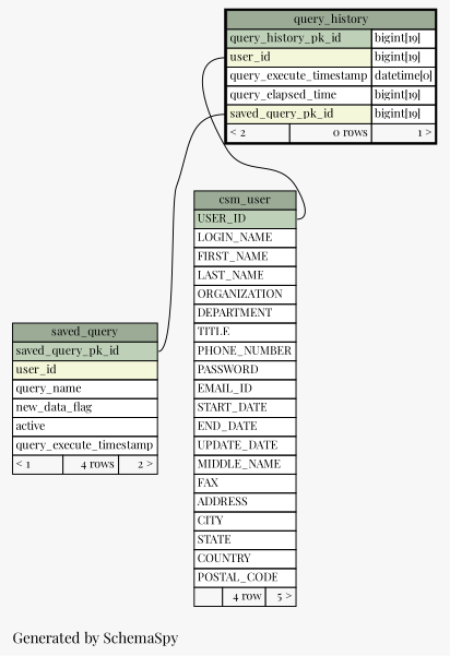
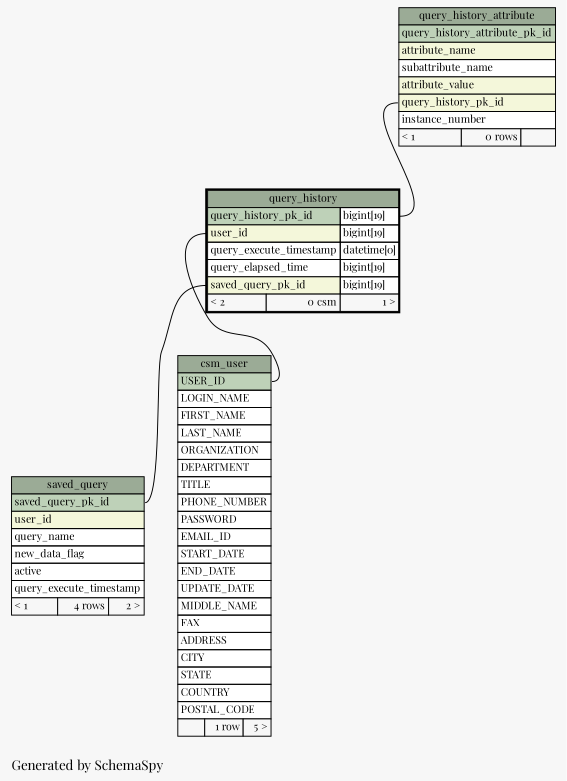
  digraph {
    bgcolor="#f7f7f7"
    fontname="Playfair Display"
    label="\nGenerated by SchemaSpy"
    labeljust=l
    rankdir=TB
    node [fontname="Playfair Display" fontsize=11 shape=plaintext]
    edge [arrowhead=none arrowsize=0.8 arrowtail=crowodot fontname="Playfair Display"]
-   n1 [label=<     <TABLE BORDER="2" CELLBORDER="1" CELLSPACING="0" BGCOLOR="#ffffff">       <TR><TD PORT="query_history.heading" COLSPAN="3" BGCOLOR="#9bab96" ALIGN="CENTER">query_history</TD></TR>       <TR><TD PORT="query_history_pk_id" COLSPAN="2" BGCOLOR="#bed1b8" ALIGN="LEFT">query_history_pk_id</TD><TD PORT="query_history_pk_id.type" ALIGN="LEFT">bigint[19]</TD></TR>       <TR><TD PORT="user_id" COLSPAN="2" BGCOLOR="#f4f7da" ALIGN="LEFT">user_id</TD><TD PORT="user_id.type" ALIGN="LEFT">bigint[19]</TD></TR>       <TR><TD PORT="query_execute_timestamp" COLSPAN="2" ALIGN="LEFT">query_execute_timestamp</TD><TD PORT="query_execute_timestamp.type" ALIGN="LEFT">datetime[0]</TD></TR>       <TR><TD PORT="query_elapsed_time" COLSPAN="2" ALIGN="LEFT">query_elapsed_time</TD><TD PORT="query_elapsed_time.type" ALIGN="LEFT">bigint[19]</TD></TR>       <TR><TD PORT="saved_query_pk_id" COLSPAN="2" BGCOLOR="#f4f7da" ALIGN="LEFT">saved_query_pk_id</TD><TD PORT="saved_query_pk_id.type" ALIGN="LEFT">bigint[19]</TD></TR>       <TR><TD ALIGN="LEFT" BGCOLOR="#f7f7f7">&lt; 2</TD><TD ALIGN="RIGHT" BGCOLOR="#f7f7f7">0 rows</TD><TD ALIGN="RIGHT" BGCOLOR="#f7f7f7">1 &gt;</TD></TR>     </TABLE>>]
+   n1 [label=<     <TABLE BORDER="2" CELLBORDER="1" CELLSPACING="0" BGCOLOR="#ffffff">       <TR><TD PORT="query_history.heading" COLSPAN="3" BGCOLOR="#9bab96" ALIGN="CENTER">query_history</TD></TR>       <TR><TD PORT="query_history_pk_id" COLSPAN="2" BGCOLOR="#bed1b8" ALIGN="LEFT">query_history_pk_id</TD><TD PORT="query_history_pk_id.type" ALIGN="LEFT">bigint[19]</TD></TR>       <TR><TD PORT="user_id" COLSPAN="2" BGCOLOR="#f4f7da" ALIGN="LEFT">user_id</TD><TD PORT="user_id.type" ALIGN="LEFT">bigint[19]</TD></TR>       <TR><TD PORT="query_execute_timestamp" COLSPAN="2" ALIGN="LEFT">query_execute_timestamp</TD><TD PORT="query_execute_timestamp.type" ALIGN="LEFT">datetime[0]</TD></TR>       <TR><TD PORT="query_elapsed_time" COLSPAN="2" ALIGN="LEFT">query_elapsed_time</TD><TD PORT="query_elapsed_time.type" ALIGN="LEFT">bigint[19]</TD></TR>       <TR><TD PORT="saved_query_pk_id" COLSPAN="2" BGCOLOR="#f4f7da" ALIGN="LEFT">saved_query_pk_id</TD><TD PORT="saved_query_pk_id.type" ALIGN="LEFT">bigint[19]</TD></TR>       <TR><TD ALIGN="LEFT" BGCOLOR="#f7f7f7">&lt; 2</TD><TD ALIGN="RIGHT" BGCOLOR="#f7f7f7">0 csm</TD><TD ALIGN="RIGHT" BGCOLOR="#f7f7f7">1 &gt;</TD></TR>     </TABLE>>]
    n2 [label=<     <TABLE BORDER="0" CELLBORDER="1" CELLSPACING="0" BGCOLOR="#ffffff">       <TR><TD PORT="saved_query.heading" COLSPAN="3" BGCOLOR="#9bab96" ALIGN="CENTER">saved_query</TD></TR>       <TR><TD PORT="saved_query_pk_id" COLSPAN="3" BGCOLOR="#bed1b8" ALIGN="LEFT">saved_query_pk_id</TD></TR>       <TR><TD PORT="user_id" COLSPAN="3" BGCOLOR="#f4f7da" ALIGN="LEFT">user_id</TD></TR>       <TR><TD PORT="query_name" COLSPAN="3" ALIGN="LEFT">query_name</TD></TR>       <TR><TD PORT="new_data_flag" COLSPAN="3" ALIGN="LEFT">new_data_flag</TD></TR>       <TR><TD PORT="active" COLSPAN="3" ALIGN="LEFT">active</TD></TR>       <TR><TD PORT="query_execute_timestamp" COLSPAN="3" ALIGN="LEFT">query_execute_timestamp</TD></TR>       <TR><TD ALIGN="LEFT" BGCOLOR="#f7f7f7">&lt; 1</TD><TD ALIGN="RIGHT" BGCOLOR="#f7f7f7">4 rows</TD><TD ALIGN="RIGHT" BGCOLOR="#f7f7f7">2 &gt;</TD></TR>     </TABLE>>]
-   n3 [label=<     <TABLE BORDER="0" CELLBORDER="1" CELLSPACING="0" BGCOLOR="#ffffff">       <TR><TD PORT="csm_user.heading" COLSPAN="3" BGCOLOR="#9bab96" ALIGN="CENTER">csm_user</TD></TR>       <TR><TD PORT="USER_ID" COLSPAN="3" BGCOLOR="#bed1b8" ALIGN="LEFT">USER_ID</TD></TR>       <TR><TD PORT="LOGIN_NAME" COLSPAN="3" ALIGN="LEFT">LOGIN_NAME</TD></TR>       <TR><TD PORT="FIRST_NAME" COLSPAN="3" ALIGN="LEFT">FIRST_NAME</TD></TR>       <TR><TD PORT="LAST_NAME" COLSPAN="3" ALIGN="LEFT">LAST_NAME</TD></TR>       <TR><TD PORT="ORGANIZATION" COLSPAN="3" ALIGN="LEFT">ORGANIZATION</TD></TR>       <TR><TD PORT="DEPARTMENT" COLSPAN="3" ALIGN="LEFT">DEPARTMENT</TD></TR>       <TR><TD PORT="TITLE" COLSPAN="3" ALIGN="LEFT">TITLE</TD></TR>       <TR><TD PORT="PHONE_NUMBER" COLSPAN="3" ALIGN="LEFT">PHONE_NUMBER</TD></TR>       <TR><TD PORT="PASSWORD" COLSPAN="3" ALIGN="LEFT">PASSWORD</TD></TR>       <TR><TD PORT="EMAIL_ID" COLSPAN="3" ALIGN="LEFT">EMAIL_ID</TD></TR>       <TR><TD PORT="START_DATE" COLSPAN="3" ALIGN="LEFT">START_DATE</TD></TR>       <TR><TD PORT="END_DATE" COLSPAN="3" ALIGN="LEFT">END_DATE</TD></TR>       <TR><TD PORT="UPDATE_DATE" COLSPAN="3" ALIGN="LEFT">UPDATE_DATE</TD></TR>       <TR><TD PORT="MIDDLE_NAME" COLSPAN="3" ALIGN="LEFT">MIDDLE_NAME</TD></TR>       <TR><TD PORT="FAX" COLSPAN="3" ALIGN="LEFT">FAX</TD></TR>       <TR><TD PORT="ADDRESS" COLSPAN="3" ALIGN="LEFT">ADDRESS</TD></TR>       <TR><TD PORT="CITY" COLSPAN="3" ALIGN="LEFT">CITY</TD></TR>       <TR><TD PORT="STATE" COLSPAN="3" ALIGN="LEFT">STATE</TD></TR>       <TR><TD PORT="COUNTRY" COLSPAN="3" ALIGN="LEFT">COUNTRY</TD></TR>       <TR><TD PORT="POSTAL_CODE" COLSPAN="3" ALIGN="LEFT">POSTAL_CODE</TD></TR>       <TR><TD ALIGN="LEFT" BGCOLOR="#f7f7f7">  </TD><TD ALIGN="RIGHT" BGCOLOR="#f7f7f7">4 row</TD><TD ALIGN="RIGHT" BGCOLOR="#f7f7f7">5 &gt;</TD></TR>     </TABLE>>]
+   n3 [label=<     <TABLE BORDER="0" CELLBORDER="1" CELLSPACING="0" BGCOLOR="#ffffff">       <TR><TD PORT="csm_user.heading" COLSPAN="3" BGCOLOR="#9bab96" ALIGN="CENTER">csm_user</TD></TR>       <TR><TD PORT="USER_ID" COLSPAN="3" BGCOLOR="#bed1b8" ALIGN="LEFT">USER_ID</TD></TR>       <TR><TD PORT="LOGIN_NAME" COLSPAN="3" ALIGN="LEFT">LOGIN_NAME</TD></TR>       <TR><TD PORT="FIRST_NAME" COLSPAN="3" ALIGN="LEFT">FIRST_NAME</TD></TR>       <TR><TD PORT="LAST_NAME" COLSPAN="3" ALIGN="LEFT">LAST_NAME</TD></TR>       <TR><TD PORT="ORGANIZATION" COLSPAN="3" ALIGN="LEFT">ORGANIZATION</TD></TR>       <TR><TD PORT="DEPARTMENT" COLSPAN="3" ALIGN="LEFT">DEPARTMENT</TD></TR>       <TR><TD PORT="TITLE" COLSPAN="3" ALIGN="LEFT">TITLE</TD></TR>       <TR><TD PORT="PHONE_NUMBER" COLSPAN="3" ALIGN="LEFT">PHONE_NUMBER</TD></TR>       <TR><TD PORT="PASSWORD" COLSPAN="3" ALIGN="LEFT">PASSWORD</TD></TR>       <TR><TD PORT="EMAIL_ID" COLSPAN="3" ALIGN="LEFT">EMAIL_ID</TD></TR>       <TR><TD PORT="START_DATE" COLSPAN="3" ALIGN="LEFT">START_DATE</TD></TR>       <TR><TD PORT="END_DATE" COLSPAN="3" ALIGN="LEFT">END_DATE</TD></TR>       <TR><TD PORT="UPDATE_DATE" COLSPAN="3" ALIGN="LEFT">UPDATE_DATE</TD></TR>       <TR><TD PORT="MIDDLE_NAME" COLSPAN="3" ALIGN="LEFT">MIDDLE_NAME</TD></TR>       <TR><TD PORT="FAX" COLSPAN="3" ALIGN="LEFT">FAX</TD></TR>       <TR><TD PORT="ADDRESS" COLSPAN="3" ALIGN="LEFT">ADDRESS</TD></TR>       <TR><TD PORT="CITY" COLSPAN="3" ALIGN="LEFT">CITY</TD></TR>       <TR><TD PORT="STATE" COLSPAN="3" ALIGN="LEFT">STATE</TD></TR>       <TR><TD PORT="COUNTRY" COLSPAN="3" ALIGN="LEFT">COUNTRY</TD></TR>       <TR><TD PORT="POSTAL_CODE" COLSPAN="3" ALIGN="LEFT">POSTAL_CODE</TD></TR>       <TR><TD ALIGN="LEFT" BGCOLOR="#f7f7f7">  </TD><TD ALIGN="RIGHT" BGCOLOR="#f7f7f7">1 row</TD><TD ALIGN="RIGHT" BGCOLOR="#f7f7f7">5 &gt;</TD></TR>     </TABLE>>]
+   n4 [label=<     <TABLE BORDER="0" CELLBORDER="1" CELLSPACING="0" BGCOLOR="#ffffff">       <TR><TD PORT="query_history_attribute.heading" COLSPAN="3" BGCOLOR="#9bab96" ALIGN="CENTER">query_history_attribute</TD></TR>       <TR><TD PORT="query_history_attribute_pk_id" COLSPAN="3" BGCOLOR="#bed1b8" ALIGN="LEFT">query_history_attribute_pk_id</TD></TR>       <TR><TD PORT="attribute_name" COLSPAN="3" BGCOLOR="#f4f7da" ALIGN="LEFT">attribute_name</TD></TR>       <TR><TD PORT="subattribute_name" COLSPAN="3" ALIGN="LEFT">subattribute_name</TD></TR>       <TR><TD PORT="attribute_value" COLSPAN="3" BGCOLOR="#f4f7da" ALIGN="LEFT">attribute_value</TD></TR>       <TR><TD PORT="query_history_pk_id" COLSPAN="3" BGCOLOR="#f4f7da" ALIGN="LEFT">query_history_pk_id</TD></TR>       <TR><TD PORT="instance_number" COLSPAN="3" ALIGN="LEFT">instance_number</TD></TR>       <TR><TD ALIGN="LEFT" BGCOLOR="#f7f7f7">&lt; 1</TD><TD ALIGN="RIGHT" BGCOLOR="#f7f7f7">0 rows</TD><TD ALIGN="RIGHT" BGCOLOR="#f7f7f7">  </TD></TR>     </TABLE>>]
    n1 -> n2 [headport="saved_query_pk_id:e" tailport="saved_query_pk_id:w"]
    n1 -> n3 [headport="USER_ID:e" tailport="user_id:w"]
+   n4 -> n1 [headport="query_history_pk_id.type:e" tailport="query_history_pk_id:w"]
  }
